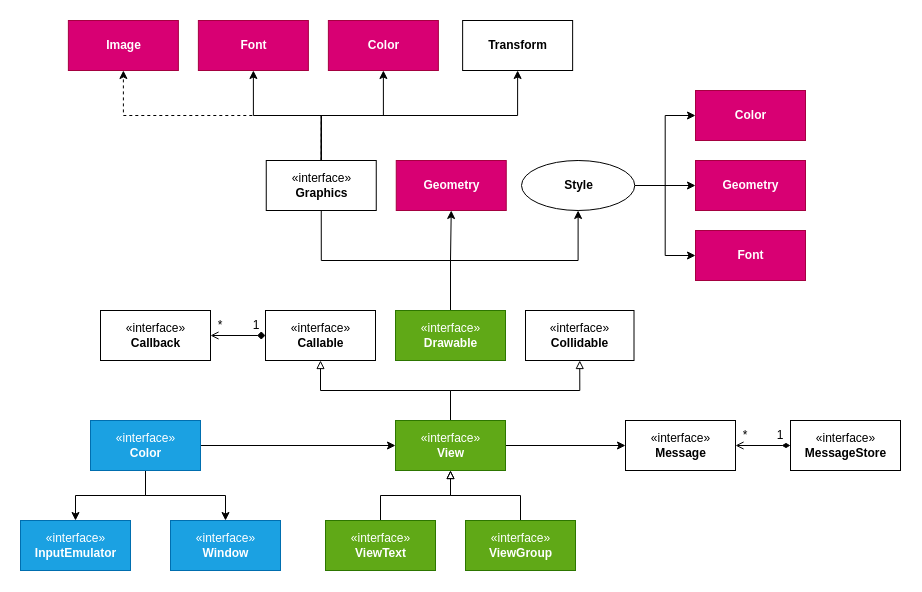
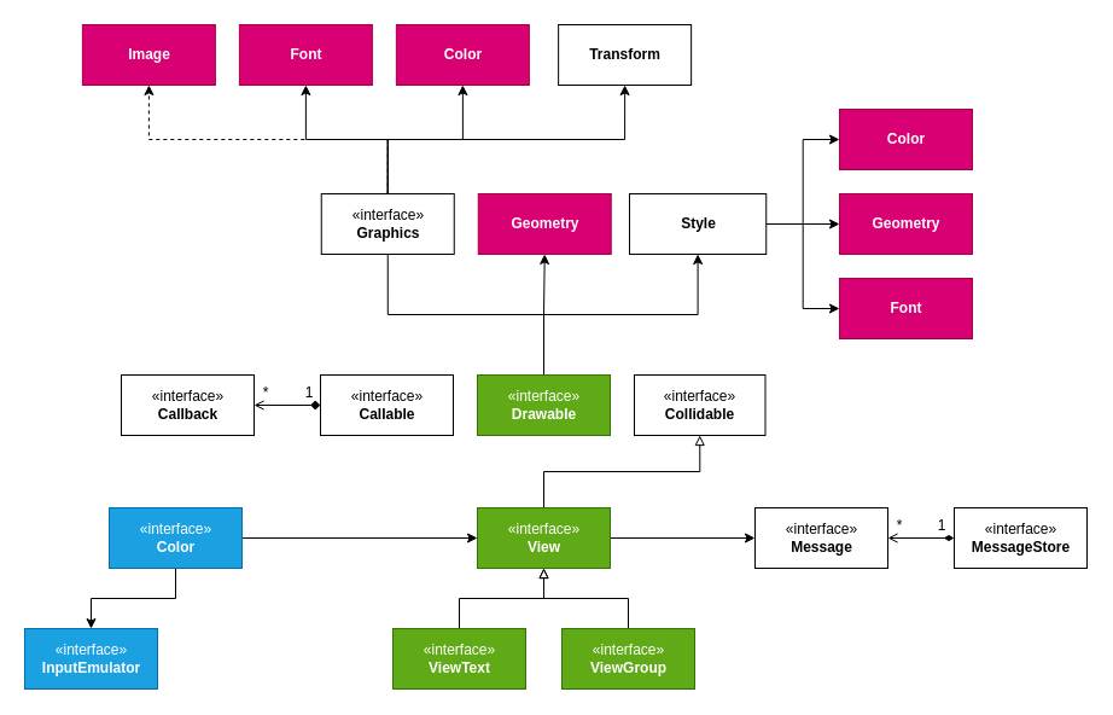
  <mxCell id="0" />
  <mxCell id="1" parent="0" />
- <mxCell id="2" style="edgeStyle=orthogonalEdgeStyle;rounded=0;orthogonalLoop=1;jettySize=auto;html=1;exitX=0.5;exitY=0;exitDx=0;exitDy=0;entryX=0.5;entryY=1;entryDx=0;entryDy=0;endArrow=block;endFill=0;" parent="1" source="5" target="11" edge="1"><mxGeometry relative="1" as="geometry" /></mxCell>
  <mxCell id="3" style="edgeStyle=orthogonalEdgeStyle;rounded=0;orthogonalLoop=1;jettySize=auto;html=1;exitX=1;exitY=0.5;exitDx=0;exitDy=0;entryX=0;entryY=0.5;entryDx=0;entryDy=0;endArrow=classic;endFill=1;" parent="1" source="5" target="17" edge="1"><mxGeometry relative="1" as="geometry" /></mxCell>
  <mxCell id="4" style="edgeStyle=orthogonalEdgeStyle;rounded=0;orthogonalLoop=1;jettySize=auto;html=1;exitX=0.5;exitY=0;exitDx=0;exitDy=0;entryX=0.5;entryY=1;entryDx=0;entryDy=0;startArrow=none;startFill=0;endArrow=block;endFill=0;" parent="1" source="5" target="16" edge="1"><mxGeometry relative="1" as="geometry" /></mxCell>
  <mxCell id="5" value="«interface»&lt;br&gt;&lt;b&gt;View&lt;br&gt;&lt;/b&gt;" style="html=1;fillColor=#60a917;fontColor=#ffffff;strokeColor=#2D7600;" parent="1" vertex="1"><mxGeometry x="395" y="420" width="110" height="50" as="geometry" /></mxCell>
  <mxCell id="6" style="edgeStyle=orthogonalEdgeStyle;rounded=0;orthogonalLoop=1;jettySize=auto;html=1;exitX=0.5;exitY=0;exitDx=0;exitDy=0;entryX=0.5;entryY=1;entryDx=0;entryDy=0;endArrow=block;endFill=0;" parent="1" source="7" target="5" edge="1"><mxGeometry relative="1" as="geometry" /></mxCell>
  <mxCell id="7" value="«interface»&lt;br&gt;&lt;b&gt;ViewText&lt;br&gt;&lt;/b&gt;" style="html=1;fillColor=#60a917;fontColor=#ffffff;strokeColor=#2D7600;" parent="1" vertex="1"><mxGeometry x="325" y="520" width="110" height="50" as="geometry" /></mxCell>
  <mxCell id="8" style="edgeStyle=orthogonalEdgeStyle;rounded=0;orthogonalLoop=1;jettySize=auto;html=1;exitX=0.5;exitY=0;exitDx=0;exitDy=0;entryX=0.5;entryY=1;entryDx=0;entryDy=0;endArrow=block;endFill=0;" parent="1" source="9" target="5" edge="1"><mxGeometry relative="1" as="geometry" /></mxCell>
  <mxCell id="9" value="«interface»&lt;br&gt;&lt;b&gt;ViewGroup&lt;br&gt;&lt;/b&gt;" style="html=1;fillColor=#60a917;fontColor=#ffffff;strokeColor=#2D7600;" parent="1" vertex="1"><mxGeometry x="465" y="520" width="110" height="50" as="geometry" /></mxCell>
  <mxCell id="10" style="edgeStyle=orthogonalEdgeStyle;rounded=0;orthogonalLoop=1;jettySize=auto;html=1;exitX=0;exitY=0.5;exitDx=0;exitDy=0;entryX=1;entryY=0.5;entryDx=0;entryDy=0;startArrow=diamond;startFill=1;endArrow=open;endFill=0;" edge="1" parent="1" source="11" target="45"><mxGeometry relative="1" as="geometry" /></mxCell>
  <mxCell id="11" value="«interface»&lt;br&gt;&lt;b&gt;Callable&lt;br&gt;&lt;/b&gt;" style="html=1;" parent="1" vertex="1"><mxGeometry x="265" y="310" width="110" height="50" as="geometry" /></mxCell>
  <mxCell id="12" style="edgeStyle=orthogonalEdgeStyle;rounded=0;orthogonalLoop=1;jettySize=auto;html=1;exitX=0.5;exitY=0;exitDx=0;exitDy=0;entryX=0.5;entryY=1;entryDx=0;entryDy=0;startArrow=none;startFill=0;endArrow=none;endFill=1;" parent="1" source="15" target="32" edge="1"><mxGeometry relative="1" as="geometry" /></mxCell>
  <mxCell id="13" style="edgeStyle=orthogonalEdgeStyle;rounded=0;orthogonalLoop=1;jettySize=auto;html=1;exitX=0.5;exitY=0;exitDx=0;exitDy=0;entryX=0.5;entryY=1;entryDx=0;entryDy=0;startArrow=none;startFill=0;endArrow=classic;endFill=1;" parent="1" source="15" target="33" edge="1"><mxGeometry relative="1" as="geometry" /></mxCell>
  <mxCell id="14" style="edgeStyle=orthogonalEdgeStyle;rounded=0;orthogonalLoop=1;jettySize=auto;html=1;exitX=0.5;exitY=0;exitDx=0;exitDy=0;entryX=0.5;entryY=1;entryDx=0;entryDy=0;startArrow=none;startFill=0;endArrow=classic;endFill=1;" parent="1" source="15" target="37" edge="1"><mxGeometry relative="1" as="geometry" /></mxCell>
  <mxCell id="15" value="«interface»&lt;br&gt;&lt;b&gt;Drawable&lt;br&gt;&lt;/b&gt;" style="html=1;fillColor=#60a917;fontColor=#ffffff;strokeColor=#2D7600;" parent="1" vertex="1"><mxGeometry x="395" y="310" width="110" height="50" as="geometry" /></mxCell>
  <mxCell id="16" value="«interface»&lt;br&gt;&lt;b&gt;Collidable&lt;br&gt;&lt;/b&gt;" style="html=1;" parent="1" vertex="1"><mxGeometry x="525" y="310" width="108.5" height="50" as="geometry" /></mxCell>
  <mxCell id="17" value="«interface»&lt;br&gt;&lt;b&gt;Message&lt;br&gt;&lt;/b&gt;" style="html=1;" parent="1" vertex="1"><mxGeometry x="625" y="420" width="110" height="50" as="geometry" /></mxCell>
  <mxCell id="18" style="edgeStyle=orthogonalEdgeStyle;rounded=0;orthogonalLoop=1;jettySize=auto;html=1;exitX=0;exitY=0.5;exitDx=0;exitDy=0;entryX=1;entryY=0.5;entryDx=0;entryDy=0;endArrow=open;endFill=0;startArrow=diamondThin;startFill=1;" parent="1" source="19" target="17" edge="1"><mxGeometry relative="1" as="geometry" /></mxCell>
  <mxCell id="19" value="«interface»&lt;br&gt;&lt;b&gt;MessageStore&lt;br&gt;&lt;/b&gt;" style="html=1;" parent="1" vertex="1"><mxGeometry x="790" y="420" width="110" height="50" as="geometry" /></mxCell>
  <mxCell id="20" value="1" style="text;html=1;strokeColor=none;fillColor=none;align=center;verticalAlign=middle;whiteSpace=wrap;rounded=0;" parent="1" vertex="1"><mxGeometry x="750" y="420" width="60" height="30" as="geometry" /></mxCell>
  <mxCell id="21" value="*" style="text;html=1;strokeColor=none;fillColor=none;align=center;verticalAlign=middle;whiteSpace=wrap;rounded=0;" parent="1" vertex="1"><mxGeometry x="715" y="420" width="60" height="30" as="geometry" /></mxCell>
  <mxCell id="22" style="edgeStyle=orthogonalEdgeStyle;rounded=0;orthogonalLoop=1;jettySize=auto;html=1;exitX=0.5;exitY=1;exitDx=0;exitDy=0;entryX=0.5;entryY=0;entryDx=0;entryDy=0;startArrow=none;startFill=0;endArrow=classic;endFill=1;" parent="1" source="25" target="27" edge="1"><mxGeometry relative="1" as="geometry" /></mxCell>
- <mxCell id="23" style="edgeStyle=orthogonalEdgeStyle;rounded=0;orthogonalLoop=1;jettySize=auto;html=1;exitX=0.5;exitY=1;exitDx=0;exitDy=0;entryX=0.5;entryY=0;entryDx=0;entryDy=0;startArrow=none;startFill=0;endArrow=classic;endFill=1;" parent="1" source="25" target="26" edge="1"><mxGeometry relative="1" as="geometry" /></mxCell>
  <mxCell id="24" style="edgeStyle=orthogonalEdgeStyle;rounded=0;orthogonalLoop=1;jettySize=auto;html=1;exitX=1;exitY=0.5;exitDx=0;exitDy=0;entryX=0;entryY=0.5;entryDx=0;entryDy=0;startArrow=none;startFill=0;endArrow=classic;endFill=1;" parent="1" source="25" target="5" edge="1"><mxGeometry relative="1" as="geometry" /></mxCell>
  <mxCell id="25" value="«interface»&lt;br&gt;&lt;b&gt;Color&lt;br&gt;&lt;/b&gt;" style="html=1;fillColor=#1ba1e2;fontColor=#ffffff;strokeColor=#006EAF;" parent="1" vertex="1"><mxGeometry x="90" y="420" width="110" height="50" as="geometry" /></mxCell>
- <mxCell id="26" value="«interface»&lt;br&gt;&lt;b&gt;Window&lt;br&gt;&lt;/b&gt;" style="html=1;fillColor=#1ba1e2;fontColor=#ffffff;strokeColor=#006EAF;" parent="1" vertex="1"><mxGeometry x="170" y="520" width="110" height="50" as="geometry" /></mxCell>
  <mxCell id="27" value="«interface»&lt;br&gt;&lt;b&gt;InputEmulator&lt;br&gt;&lt;/b&gt;" style="html=1;fillColor=#1ba1e2;fontColor=#ffffff;strokeColor=#006EAF;" parent="1" vertex="1"><mxGeometry x="20" y="520" width="110" height="50" as="geometry" /></mxCell>
  <mxCell id="28" style="edgeStyle=orthogonalEdgeStyle;rounded=0;orthogonalLoop=1;jettySize=auto;html=1;exitX=0.5;exitY=0;exitDx=0;exitDy=0;entryX=0.5;entryY=1;entryDx=0;entryDy=0;startArrow=none;startFill=0;endArrow=classic;endFill=1;" parent="1" source="32" target="41" edge="1"><mxGeometry relative="1" as="geometry" /></mxCell>
  <mxCell id="29" style="edgeStyle=orthogonalEdgeStyle;rounded=0;orthogonalLoop=1;jettySize=auto;html=1;exitX=0.5;exitY=0;exitDx=0;exitDy=0;entryX=0.5;entryY=1;entryDx=0;entryDy=0;startArrow=none;startFill=0;endArrow=classic;endFill=1;" parent="1" source="32" target="44" edge="1"><mxGeometry relative="1" as="geometry" /></mxCell>
  <mxCell id="30" style="edgeStyle=orthogonalEdgeStyle;rounded=0;orthogonalLoop=1;jettySize=auto;html=1;exitX=0.5;exitY=0;exitDx=0;exitDy=0;entryX=0.5;entryY=1;entryDx=0;entryDy=0;startArrow=none;startFill=0;endArrow=classic;endFill=1;" parent="1" source="32" target="42" edge="1"><mxGeometry relative="1" as="geometry" /></mxCell>
  <mxCell id="31" style="edgeStyle=orthogonalEdgeStyle;rounded=0;orthogonalLoop=1;jettySize=auto;html=1;exitX=0.5;exitY=0;exitDx=0;exitDy=0;entryX=0.5;entryY=1;entryDx=0;entryDy=0;startArrow=none;startFill=0;endArrow=classic;endFill=1;dashed=1;" parent="1" source="32" target="43" edge="1"><mxGeometry relative="1" as="geometry" /></mxCell>
  <mxCell id="32" value="«interface»&lt;br&gt;&lt;b&gt;Graphics&lt;br&gt;&lt;/b&gt;" style="html=1;" parent="1" vertex="1"><mxGeometry x="265.75" y="160" width="110" height="50" as="geometry" /></mxCell>
  <mxCell id="33" value="&lt;b&gt;Geometry&lt;br&gt;&lt;/b&gt;" style="html=1;fillColor=#d80073;fontColor=#ffffff;strokeColor=#A50040;" parent="1" vertex="1"><mxGeometry x="395.75" y="160" width="110" height="50" as="geometry" /></mxCell>
  <mxCell id="34" style="edgeStyle=orthogonalEdgeStyle;rounded=0;orthogonalLoop=1;jettySize=auto;html=1;exitX=1;exitY=0.5;exitDx=0;exitDy=0;entryX=0;entryY=0.5;entryDx=0;entryDy=0;startArrow=none;startFill=0;endArrow=classic;endFill=1;" parent="1" source="37" target="38" edge="1"><mxGeometry relative="1" as="geometry" /></mxCell>
  <mxCell id="35" style="edgeStyle=orthogonalEdgeStyle;rounded=0;orthogonalLoop=1;jettySize=auto;html=1;exitX=1;exitY=0.5;exitDx=0;exitDy=0;entryX=0;entryY=0.5;entryDx=0;entryDy=0;startArrow=none;startFill=0;endArrow=classic;endFill=1;" parent="1" source="37" target="39" edge="1"><mxGeometry relative="1" as="geometry" /></mxCell>
  <mxCell id="36" style="edgeStyle=orthogonalEdgeStyle;rounded=0;orthogonalLoop=1;jettySize=auto;html=1;exitX=1;exitY=0.5;exitDx=0;exitDy=0;entryX=0;entryY=0.5;entryDx=0;entryDy=0;startArrow=none;startFill=0;endArrow=classic;endFill=1;" parent="1" source="37" target="40" edge="1"><mxGeometry relative="1" as="geometry" /></mxCell>
- <mxCell id="37" value="&lt;b&gt;Style&lt;br&gt;&lt;/b&gt;" style="ellipse;html=1;" parent="1" vertex="1"><mxGeometry x="521" y="160" width="113.25" height="50" as="geometry" /></mxCell>
+ <mxCell id="37" value="&lt;b&gt;Style&lt;br&gt;&lt;/b&gt;" style="html=1;" parent="1" vertex="1"><mxGeometry x="521" y="160" width="113.25" height="50" as="geometry" /></mxCell>
  <mxCell id="38" value="&lt;b&gt;Geometry&lt;br&gt;&lt;/b&gt;" style="html=1;fillColor=#d80073;fontColor=#ffffff;strokeColor=#A50040;" parent="1" vertex="1"><mxGeometry x="695" y="160" width="110" height="50" as="geometry" /></mxCell>
  <mxCell id="39" value="&lt;b&gt;Color&lt;br&gt;&lt;/b&gt;" style="html=1;fillColor=#d80073;fontColor=#ffffff;strokeColor=#A50040;" parent="1" vertex="1"><mxGeometry x="695" y="90" width="110" height="50" as="geometry" /></mxCell>
  <mxCell id="40" value="&lt;b&gt;Font&lt;br&gt;&lt;/b&gt;" style="html=1;fillColor=#d80073;fontColor=#ffffff;strokeColor=#A50040;" parent="1" vertex="1"><mxGeometry x="695" y="230" width="110" height="50" as="geometry" /></mxCell>
  <mxCell id="41" value="&lt;b&gt;Color&lt;br&gt;&lt;/b&gt;" style="html=1;fillColor=#d80073;fontColor=#ffffff;strokeColor=#A50040;" parent="1" vertex="1"><mxGeometry x="327.88" y="20" width="110" height="50" as="geometry" /></mxCell>
  <mxCell id="42" value="&lt;b&gt;Font&lt;br&gt;&lt;/b&gt;" style="html=1;fillColor=#d80073;fontColor=#ffffff;strokeColor=#A50040;" parent="1" vertex="1"><mxGeometry x="197.88" y="20" width="110" height="50" as="geometry" /></mxCell>
  <mxCell id="43" value="&lt;b&gt;Image&lt;br&gt;&lt;/b&gt;" style="html=1;fillColor=#d80073;fontColor=#ffffff;strokeColor=#A50040;" parent="1" vertex="1"><mxGeometry x="67.88" y="20" width="110" height="50" as="geometry" /></mxCell>
  <mxCell id="44" value="&lt;b&gt;Transform&lt;br&gt;&lt;/b&gt;" style="html=1;" parent="1" vertex="1"><mxGeometry x="462.13" y="20" width="110" height="50" as="geometry" /></mxCell>
  <mxCell id="45" value="«interface»&lt;br&gt;&lt;b&gt;Callback&lt;br&gt;&lt;/b&gt;" style="html=1;" parent="1" vertex="1"><mxGeometry x="100" y="310" width="110" height="50" as="geometry" /></mxCell>
  <mxCell id="46" value="1" style="text;html=1;strokeColor=none;fillColor=none;align=center;verticalAlign=middle;whiteSpace=wrap;rounded=0;" vertex="1" parent="1"><mxGeometry x="225.75" y="310" width="60" height="30" as="geometry" /></mxCell>
  <mxCell id="47" value="*" style="text;html=1;strokeColor=none;fillColor=none;align=center;verticalAlign=middle;whiteSpace=wrap;rounded=0;" vertex="1" parent="1"><mxGeometry x="190" y="310" width="60" height="30" as="geometry" /></mxCell>
